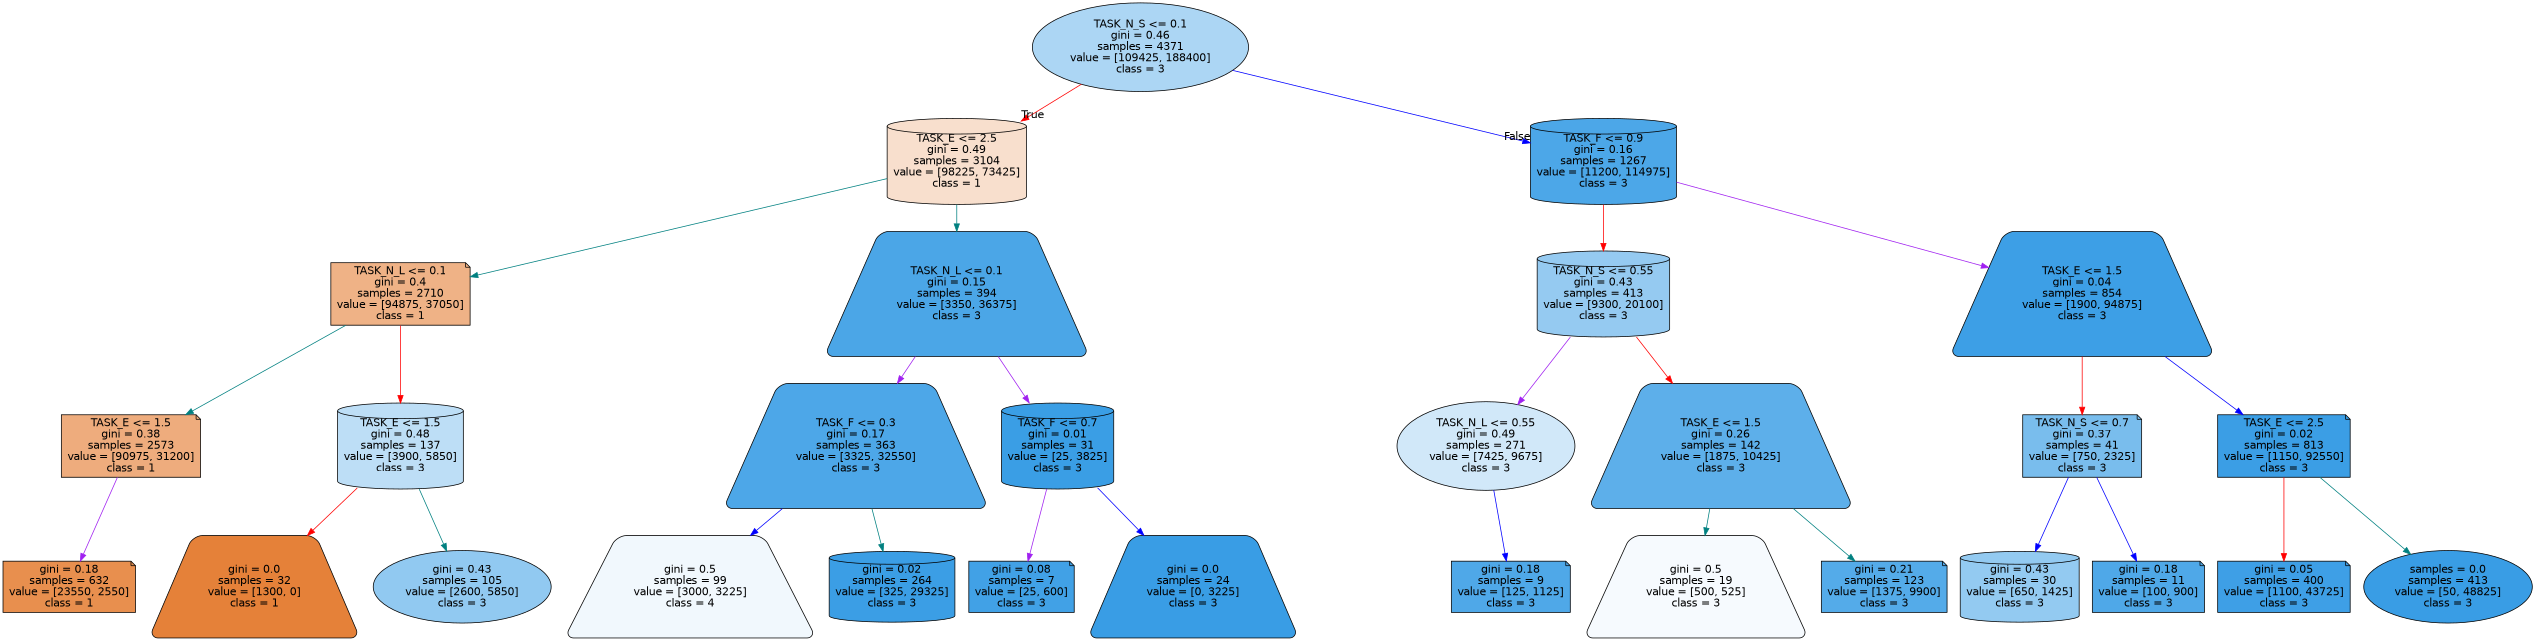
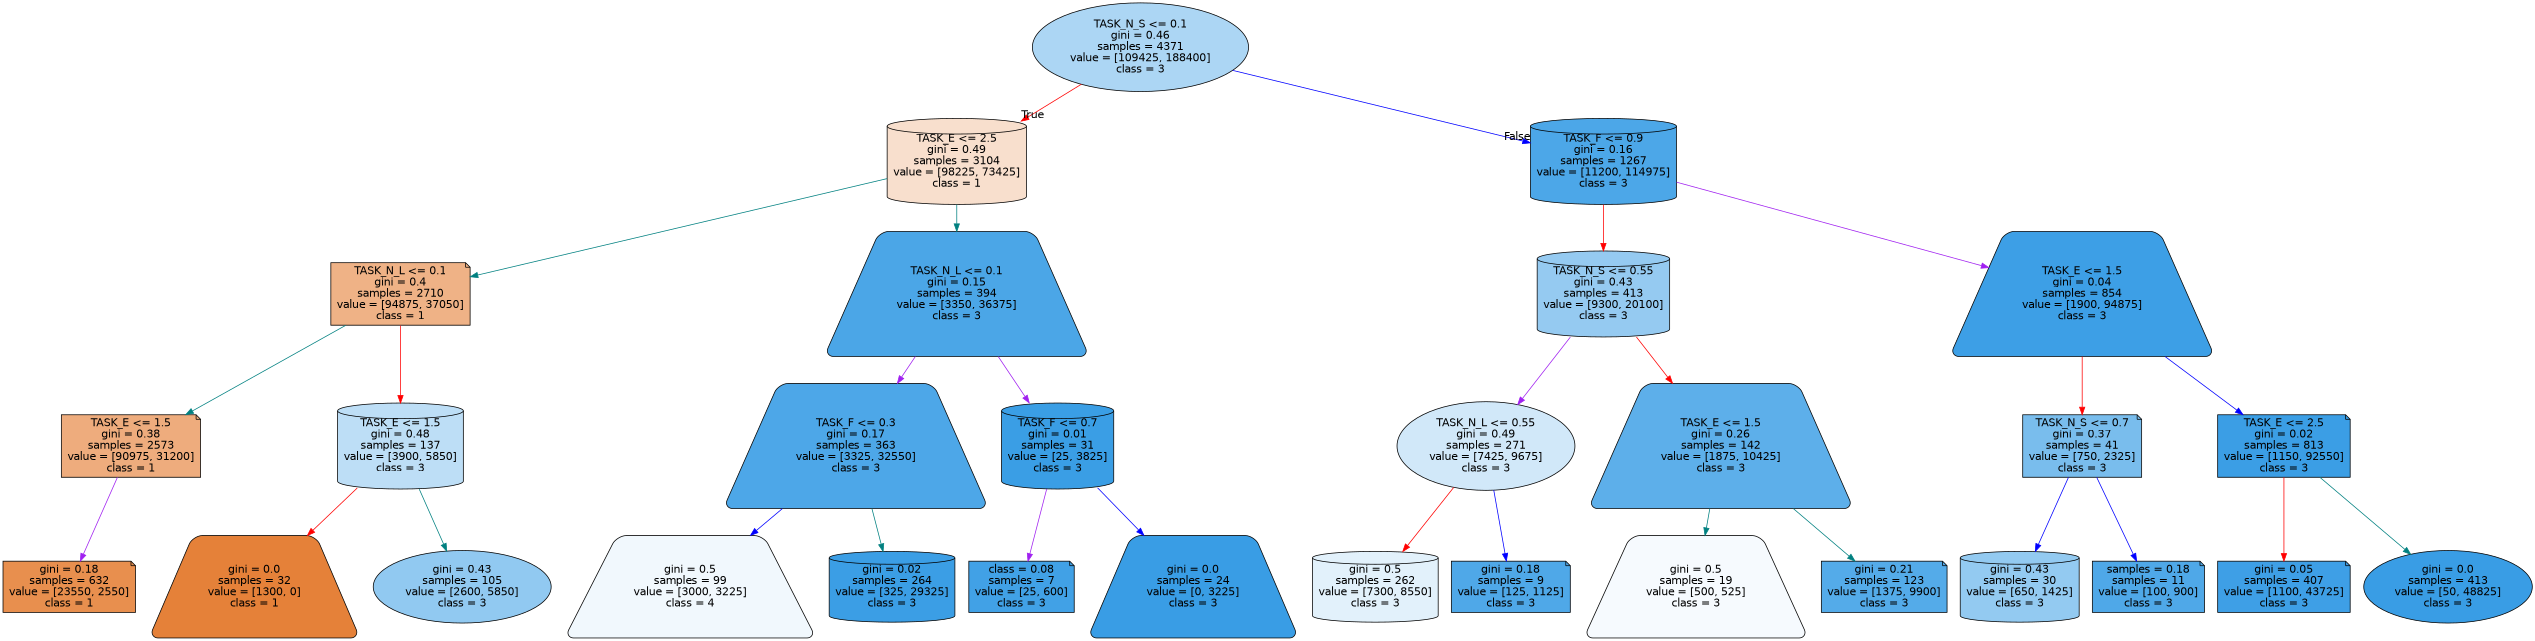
  digraph {
    node [color=black fillcolor="#3b9ee5" fontname=helvetica shape=note style="filled, rounded"]
    edge [color=red fontname=helvetica]
    n1 [fillcolor="#acd6f4" label="TASK_N_S <= 0.1\ngini = 0.46\nsamples = 4371\nvalue = [109425, 188400]\nclass = 3" shape=ellipse]
    n2 [fillcolor="#f8dfcd" label="TASK_E <= 2.5\ngini = 0.49\nsamples = 3104\nvalue = [98225, 73425]\nclass = 1" shape=cylinder]
    n3 [fillcolor="#4ca7e8" label="TASK_F <= 0.9\ngini = 0.16\nsamples = 1267\nvalue = [11200, 114975]\nclass = 3" shape=cylinder]
    n4 [fillcolor="#efb286" label="TASK_N_L <= 0.1\ngini = 0.4\nsamples = 2710\nvalue = [94875, 37050]\nclass = 1"]
    n5 [fillcolor="#4ba6e7" label="TASK_N_L <= 0.1\ngini = 0.15\nsamples = 394\nvalue = [3350, 36375]\nclass = 3" shape=trapezium]
    n6 [fillcolor="#95caf1" label="TASK_N_S <= 0.55\ngini = 0.43\nsamples = 413\nvalue = [9300, 20100]\nclass = 3" shape=cylinder]
    n7 [fillcolor="#3d9fe6" label="TASK_E <= 1.5\ngini = 0.04\nsamples = 854\nvalue = [1900, 94875]\nclass = 3" shape=trapezium]
    n8 [fillcolor="#eeac7d" label="TASK_E <= 1.5\ngini = 0.38\nsamples = 2573\nvalue = [90975, 31200]\nclass = 1"]
    n9 [fillcolor="#bddef6" label="TASK_E <= 1.5\ngini = 0.48\nsamples = 137\nvalue = [3900, 5850]\nclass = 3" shape=cylinder]
    n10 [fillcolor="#4da7e8" label="TASK_F <= 0.3\ngini = 0.17\nsamples = 363\nvalue = [3325, 32550]\nclass = 3" shape=trapezium]
    n11 [fillcolor="#3a9ee5" label="TASK_F <= 0.7\ngini = 0.01\nsamples = 31\nvalue = [25, 3825]\nclass = 3" shape=cylinder]
    n12 [fillcolor="#e88f4e" label="gini = 0.18\nsamples = 632\nvalue = [23550, 2550]\nclass = 1"]
    n13 [fillcolor="#e58139" label="gini = 0.0\nsamples = 32\nvalue = [1300, 0]\nclass = 1" shape=trapezium]
    n14 [fillcolor="#91c9f1" label="gini = 0.43\nsamples = 105\nvalue = [2600, 5850]\nclass = 3" shape=ellipse]
    n15 [fillcolor="#f1f8fd" label="gini = 0.5\nsamples = 99\nvalue = [3000, 3225]\nclass = 4" shape=trapezium]
    n16 [label="gini = 0.02\nsamples = 264\nvalue = [325, 29325]\nclass = 3" shape=cylinder]
-   n17 [fillcolor="#41a1e6" label="gini = 0.08\nsamples = 7\nvalue = [25, 600]\nclass = 3"]
+   n17 [fillcolor="#41a1e6" label="class = 0.08\nsamples = 7\nvalue = [25, 600]\nclass = 3"]
    n18 [fillcolor="#399de5" label="gini = 0.0\nsamples = 24\nvalue = [0, 3225]\nclass = 3" shape=trapezium]
    n19 [fillcolor="#d1e8f9" label="TASK_N_L <= 0.55\ngini = 0.49\nsamples = 271\nvalue = [7425, 9675]\nclass = 3" shape=ellipse]
    n20 [fillcolor="#5dafea" label="TASK_E <= 1.5\ngini = 0.26\nsamples = 142\nvalue = [1875, 10425]\nclass = 3" shape=trapezium]
    n21 [fillcolor="#79bded" label="TASK_N_S <= 0.7\ngini = 0.37\nsamples = 41\nvalue = [750, 2325]\nclass = 3"]
    n22 [label="TASK_E <= 2.5\ngini = 0.02\nsamples = 813\nvalue = [1150, 92550]\nclass = 3"]
+   n23 [fillcolor="#e2f1fb" label="gini = 0.5\nsamples = 262\nvalue = [7300, 8550]\nclass = 3" shape=cylinder]
    n24 [fillcolor="#4fa8e8" label="gini = 0.18\nsamples = 9\nvalue = [125, 1125]\nclass = 3"]
    n25 [fillcolor="#f6fafe" label="gini = 0.5\nsamples = 19\nvalue = [500, 525]\nclass = 3" shape=trapezium]
    n26 [fillcolor="#54abe9" label="gini = 0.21\nsamples = 123\nvalue = [1375, 9900]\nclass = 3"]
    n27 [fillcolor="#93caf1" label="gini = 0.43\nsamples = 30\nvalue = [650, 1425]\nclass = 3" shape=cylinder]
-   n28 [fillcolor="#4fa8e8" label="gini = 0.18\nsamples = 11\nvalue = [100, 900]\nclass = 3"]
-   n29 [fillcolor="#3e9fe6" label="gini = 0.05\nsamples = 400\nvalue = [1100, 43725]\nclass = 3"]
-   n30 [fillcolor="#399de5" label="samples = 0.0\nsamples = 413\nvalue = [50, 48825]\nclass = 3" shape=ellipse]
+   n28 [fillcolor="#4fa8e8" label="samples = 0.18\nsamples = 11\nvalue = [100, 900]\nclass = 3"]
+   n29 [fillcolor="#3e9fe6" label="gini = 0.05\nsamples = 407\nvalue = [1100, 43725]\nclass = 3"]
+   n30 [fillcolor="#399de5" label="gini = 0.0\nsamples = 413\nvalue = [50, 48825]\nclass = 3" shape=ellipse]
    n1 -> n2 [headlabel=True labelangle=45 labeldistance=2.5]
    n1 -> n3 [color=blue headlabel=False labelangle=-45 labeldistance=2.5]
    n2 -> n4 [color=teal]
    n2 -> n5 [color=teal]
    n3 -> n6
    n3 -> n7 [color=purple]
    n4 -> n8 [color=teal]
    n4 -> n9
    n5 -> n10 [color=purple]
    n5 -> n11 [color=purple]
    n6 -> n19 [color=purple]
    n6 -> n20
    n7 -> n21
    n7 -> n22 [color=blue]
    n8 -> n12 [color=purple]
    n9 -> n13
    n9 -> n14 [color=teal]
    n10 -> n15 [color=blue]
    n10 -> n16 [color=teal]
    n11 -> n17 [color=purple]
    n11 -> n18 [color=blue]
+   n19 -> n23
    n19 -> n24 [color=blue]
    n20 -> n25 [color=teal]
    n20 -> n26 [color=teal]
    n21 -> n27 [color=blue]
    n21 -> n28 [color=blue]
    n22 -> n29
    n22 -> n30 [color=teal]
  }
